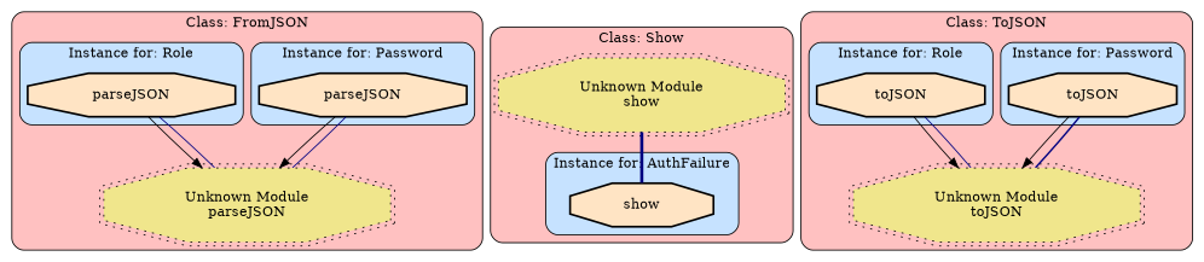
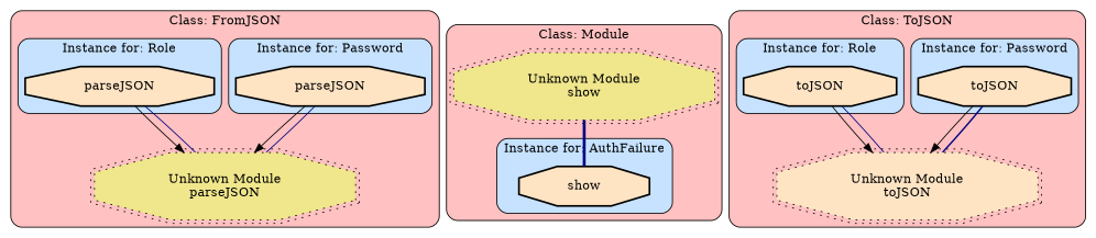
  digraph {
    node [fillcolor=bisque margin="0.4,0.1" shape=octagon style="filled,bold"]
    edge [color=navy penwidth=1 dir=none]
    n1 [label=parseJSON]
    n2 [label=parseJSON]
    n3 [fillcolor=khaki label="Unknown Module\nparseJSON" shape=doubleoctagon style="filled,dotted"]
    n4 [label=show]
    n5 [fillcolor=khaki label="Unknown Module\nshow" shape=doubleoctagon style="filled,dotted"]
    n6 [label=toJSON]
    n7 [label=toJSON]
-   n8 [fillcolor=khaki label="Unknown Module\ntoJSON" shape=doubleoctagon style="filled,dotted"]
+   n8 [label="Unknown Module\ntoJSON" shape=doubleoctagon style="filled,dotted"]
    subgraph cluster_1 {
      fillcolor=rosybrown1
      label="Class: FromJSON"
      style="filled,rounded"
      n3
      subgraph cluster_2 {
        fillcolor=slategray1
        label="Instance for: Password"
        style="filled,rounded"
        n1
      }
      subgraph cluster_3 {
        fillcolor=slategray1
        label="Instance for: Role"
        style="filled,rounded"
        n2
      }
    }
    subgraph cluster_4 {
      fillcolor=rosybrown1
-     label="Class: Show"
+     label="Class: Module"
      style="filled,rounded"
      n5
      subgraph cluster_5 {
        fillcolor=slategray1
        label="Instance for: AuthFailure"
        style="filled,rounded"
        n4
      }
    }
    subgraph cluster_6 {
      fillcolor=rosybrown1
      label="Class: ToJSON"
      style="filled,rounded"
      n8
      subgraph cluster_7 {
        fillcolor=slategray1
        label="Instance for: Password"
        style="filled,rounded"
        n6
      }
      subgraph cluster_8 {
        fillcolor=slategray1
        label="Instance for: Role"
        style="filled,rounded"
        n7
      }
    }
    n1 -> n3 [color=black dir=""]
    n2 -> n3 [color=black dir=""]
    n3 -> n1
    n3 -> n2
    n5 -> n4 [penwidth=3.1972245773362196]
    n6 -> n8 [color=black dir=""]
    n7 -> n8 [color=black dir=""]
    n8 -> n6 [penwidth=1.6931471805599454]
    n8 -> n7
  }
